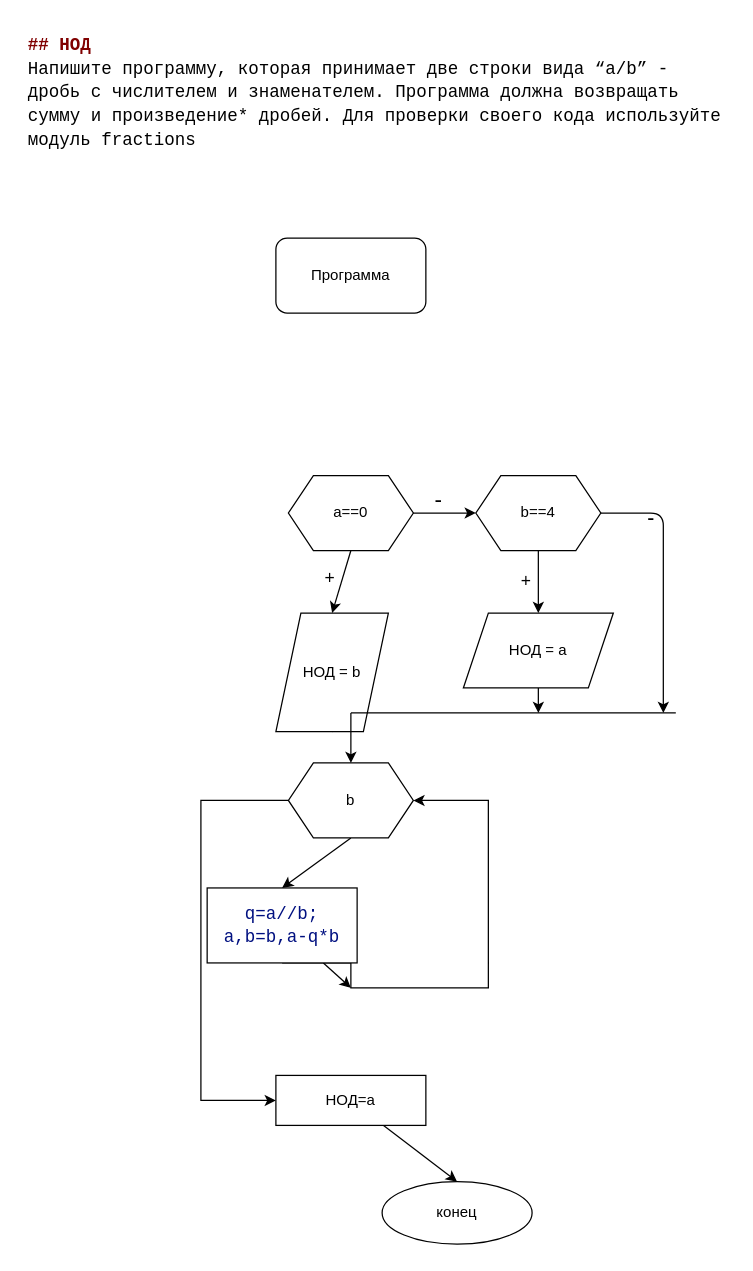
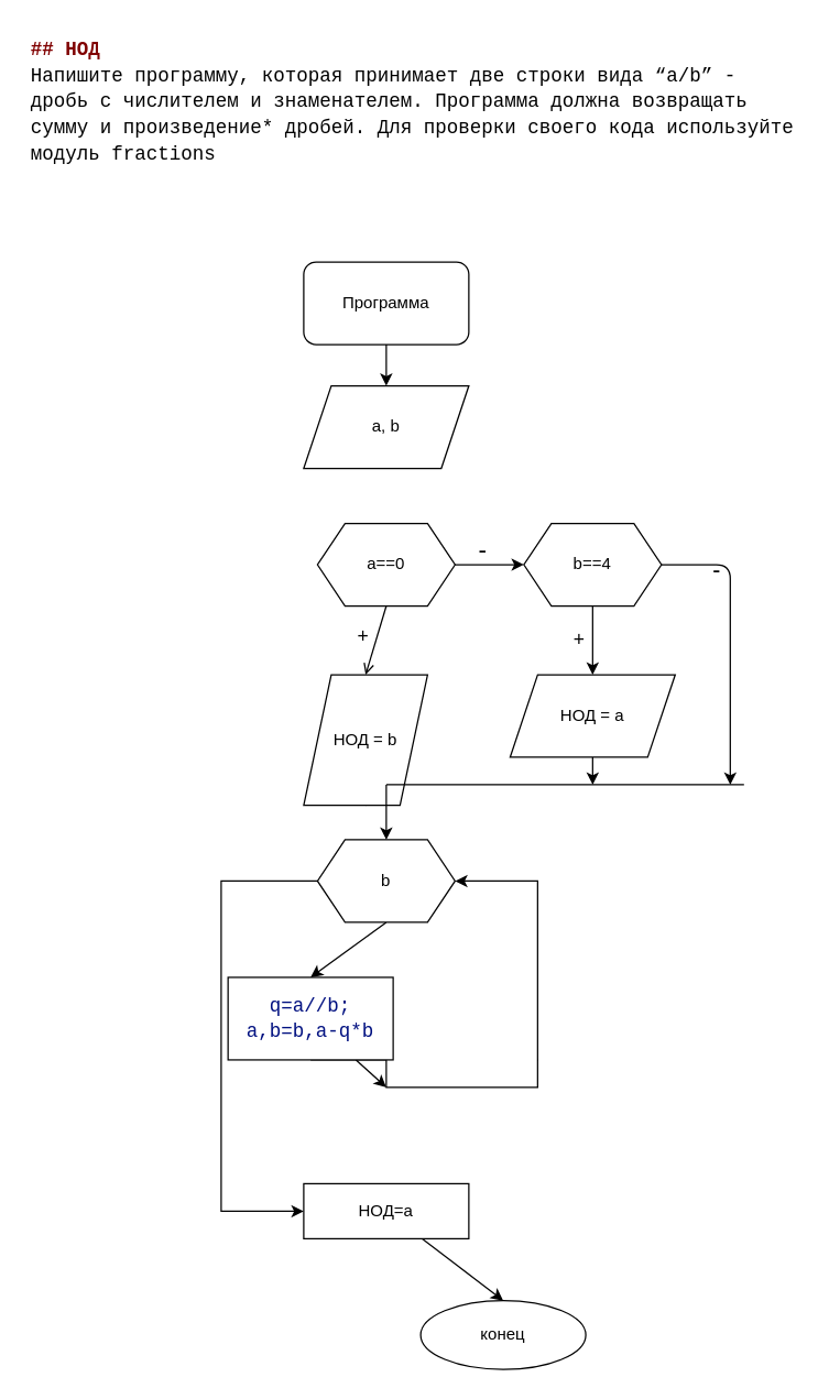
  <mxCell id="0" />
  <mxCell id="1" parent="0" />
  <mxCell id="2" value="&lt;div style=&quot;color: rgb(0, 0, 0); background-color: rgb(255, 255, 255); font-family: Consolas, &amp;quot;Courier New&amp;quot;, monospace; font-weight: normal; font-size: 14px; line-height: 19px;&quot;&gt;&lt;div&gt;&lt;span style=&quot;color: #800000;font-weight: bold;&quot;&gt;## НОД&lt;/span&gt;&lt;/div&gt;&lt;div&gt;&lt;span style=&quot;color: #000000;&quot;&gt;Напишите программу, которая принимает две строки вида “a/b” - дробь с числителем и знаменателем. Программа должна возвращать сумму и произведение* дробей. Для проверки своего кода используйте модуль fractions&lt;/span&gt;&lt;/div&gt;&lt;/div&gt;" style="text;whiteSpace=wrap;html=1;fillColor=none;fillStyle=auto;strokeColor=none;" parent="1" vertex="1"><mxGeometry x="20" y="20" width="560" height="140" as="geometry" /></mxCell>
+ <mxCell id="3" style="edgeStyle=none;html=1;exitX=0.5;exitY=1;exitDx=0;exitDy=0;entryX=0.5;entryY=0;entryDx=0;entryDy=0;" parent="1" source="4" target="5" edge="1"><mxGeometry relative="1" as="geometry" /></mxCell>
  <mxCell id="4" value="Программа" style="rounded=1;whiteSpace=wrap;html=1;fillStyle=auto;fillColor=none;" parent="1" vertex="1"><mxGeometry x="220" y="190" width="120" height="60" as="geometry" /></mxCell>
+ <mxCell id="5" value="a, b" style="shape=parallelogram;perimeter=parallelogramPerimeter;whiteSpace=wrap;html=1;fixedSize=1;fillStyle=auto;fillColor=none;" parent="1" vertex="1"><mxGeometry x="220" y="280" width="120" height="60" as="geometry" /></mxCell>
  <mxCell id="6" style="edgeStyle=none;shape=connector;rounded=1;html=1;entryX=0.5;entryY=0;entryDx=0;entryDy=0;labelBackgroundColor=none;labelBorderColor=none;strokeColor=default;fontFamily=Helvetica;fontSize=12;fontColor=default;endArrow=classic;exitX=0.5;exitY=1;exitDx=0;exitDy=0;" parent="1" source="25" target="18" edge="1"><mxGeometry relative="1" as="geometry"><mxPoint x="280" y="750" as="sourcePoint" /></mxGeometry></mxCell>
- <mxCell id="7" value="+" style="edgeStyle=none;html=1;entryX=0.5;entryY=0;entryDx=0;entryDy=0;fontSize=14;labelBackgroundColor=none;exitX=0.5;exitY=1;exitDx=0;exitDy=0;" parent="1" source="22" target="12" edge="1"><mxGeometry y="-10" relative="1" as="geometry"><mxPoint as="offset" /><mxPoint x="280" y="450" as="sourcePoint" /></mxGeometry></mxCell>
+ <mxCell id="7" value="+" style="edgeStyle=none;html=1;entryX=0.5;entryY=0;entryDx=0;entryDy=0;fontSize=14;labelBackgroundColor=none;exitX=0.5;exitY=1;exitDx=0;exitDy=0;endArrow=open;" parent="1" source="22" target="12" edge="1"><mxGeometry y="-10" relative="1" as="geometry"><mxPoint as="offset" /><mxPoint x="280" y="450" as="sourcePoint" /></mxGeometry></mxCell>
  <mxCell id="8" value="-" style="edgeStyle=none;html=1;fontSize=18;labelBorderColor=none;labelBackgroundColor=none;" parent="1" edge="1"><mxGeometry y="10" relative="1" as="geometry"><mxPoint as="offset" /><mxPoint x="320" y="410" as="sourcePoint" /><mxPoint x="380" y="410" as="targetPoint" /></mxGeometry></mxCell>
  <mxCell id="9" value="+" style="edgeStyle=none;shape=connector;rounded=1;html=1;entryX=0.5;entryY=0;entryDx=0;entryDy=0;labelBackgroundColor=none;labelBorderColor=none;strokeColor=default;fontFamily=Helvetica;fontSize=14;fontColor=default;endArrow=classic;exitX=0.5;exitY=1;exitDx=0;exitDy=0;" parent="1" source="23" target="15" edge="1"><mxGeometry y="-10" relative="1" as="geometry"><mxPoint as="offset" /><mxPoint x="420" y="450" as="sourcePoint" /></mxGeometry></mxCell>
  <mxCell id="10" value="-" style="edgeStyle=none;shape=connector;rounded=1;html=1;labelBackgroundColor=none;labelBorderColor=none;strokeColor=default;fontFamily=Helvetica;fontSize=17;fontColor=default;endArrow=classic;exitX=1;exitY=0.5;exitDx=0;exitDy=0;" parent="1" edge="1"><mxGeometry x="-0.348" y="-10" relative="1" as="geometry"><Array as="points"><mxPoint x="530" y="410" /><mxPoint x="530" y="570" /></Array><mxPoint as="offset" /><mxPoint x="460" y="410" as="sourcePoint" /><mxPoint x="530" y="570" as="targetPoint" /></mxGeometry></mxCell>
  <mxCell id="11" style="edgeStyle=none;rounded=0;orthogonalLoop=1;jettySize=auto;html=1;exitX=0.5;exitY=1;exitDx=0;exitDy=0;" edge="1" parent="1" source="12"><mxGeometry relative="1" as="geometry"><mxPoint x="280" y="570" as="targetPoint" /></mxGeometry></mxCell>
  <mxCell id="12" value="НОД = b" style="shape=parallelogram;perimeter=parallelogramPerimeter;whiteSpace=wrap;html=1;fixedSize=1;" parent="1" vertex="1"><mxGeometry x="220" y="490" width="90" height="95" as="geometry" /></mxCell>
  <mxCell id="13" style="edgeStyle=none;rounded=0;orthogonalLoop=1;jettySize=auto;html=1;" edge="1" parent="1" source="15"><mxGeometry relative="1" as="geometry"><mxPoint x="430" y="540" as="targetPoint" /></mxGeometry></mxCell>
  <mxCell id="14" style="edgeStyle=none;rounded=0;orthogonalLoop=1;jettySize=auto;html=1;" edge="1" parent="1" source="15"><mxGeometry relative="1" as="geometry"><mxPoint x="430" y="570" as="targetPoint" /></mxGeometry></mxCell>
  <mxCell id="15" value="НОД = a" style="shape=parallelogram;perimeter=parallelogramPerimeter;whiteSpace=wrap;html=1;fixedSize=1;" parent="1" vertex="1"><mxGeometry x="370" y="490" width="120" height="60" as="geometry" /></mxCell>
  <mxCell id="16" style="edgeStyle=none;shape=connector;rounded=1;html=1;labelBackgroundColor=none;labelBorderColor=none;strokeColor=default;fontFamily=Helvetica;fontSize=12;fontColor=default;endArrow=classic;" parent="1" source="18" edge="1"><mxGeometry relative="1" as="geometry"><mxPoint x="280" y="790" as="targetPoint" /></mxGeometry></mxCell>
  <mxCell id="17" style="edgeStyle=orthogonalEdgeStyle;rounded=0;orthogonalLoop=1;jettySize=auto;html=1;exitX=0.5;exitY=1;exitDx=0;exitDy=0;entryX=1;entryY=0.5;entryDx=0;entryDy=0;" edge="1" parent="1" source="18" target="25"><mxGeometry relative="1" as="geometry"><Array as="points"><mxPoint x="280" y="790" /><mxPoint x="390" y="790" /><mxPoint x="390" y="640" /></Array></mxGeometry></mxCell>
  <mxCell id="18" value="&lt;div style=&quot;background-color: rgb(255, 255, 255); font-family: Consolas, &amp;quot;Courier New&amp;quot;, monospace; font-size: 14px; line-height: 19px;&quot;&gt;&lt;span style=&quot;color: #001080;&quot;&gt;q=a//b;&lt;/span&gt;&lt;/div&gt;&lt;div style=&quot;background-color: rgb(255, 255, 255); font-family: Consolas, &amp;quot;Courier New&amp;quot;, monospace; font-size: 14px; line-height: 19px;&quot;&gt;&lt;span style=&quot;color: #001080;&quot;&gt;a,b=b,a-q*b&lt;/span&gt;&lt;/div&gt;" style="rounded=0;whiteSpace=wrap;html=1;fontFamily=Helvetica;fontSize=12;fontColor=default;" parent="1" vertex="1"><mxGeometry x="165" y="710" width="120" height="60" as="geometry" /></mxCell>
  <mxCell id="19" style="edgeStyle=none;shape=connector;rounded=1;html=1;entryX=0.5;entryY=0;entryDx=0;entryDy=0;labelBackgroundColor=none;labelBorderColor=none;strokeColor=default;fontFamily=Helvetica;fontSize=12;fontColor=default;endArrow=classic;" parent="1" source="20" target="21" edge="1"><mxGeometry relative="1" as="geometry" /></mxCell>
  <mxCell id="20" value="НОД=a" style="rounded=0;whiteSpace=wrap;html=1;" parent="1" vertex="1"><mxGeometry x="220" y="860" width="120" height="40" as="geometry" /></mxCell>
  <mxCell id="21" value="конец" style="ellipse;whiteSpace=wrap;html=1;fontFamily=Helvetica;fontSize=12;fontColor=default;" parent="1" vertex="1"><mxGeometry x="305" y="945" width="120" height="50" as="geometry" /></mxCell>
  <mxCell id="22" value="a==0" style="shape=hexagon;perimeter=hexagonPerimeter2;whiteSpace=wrap;html=1;fixedSize=1;" vertex="1" parent="1"><mxGeometry x="230" y="380" width="100" height="60" as="geometry" /></mxCell>
  <mxCell id="23" value="b==4" style="shape=hexagon;perimeter=hexagonPerimeter2;whiteSpace=wrap;html=1;fixedSize=1;" vertex="1" parent="1"><mxGeometry x="380" y="380" width="100" height="60" as="geometry" /></mxCell>
  <mxCell id="24" style="edgeStyle=orthogonalEdgeStyle;rounded=0;orthogonalLoop=1;jettySize=auto;html=1;entryX=0;entryY=0.5;entryDx=0;entryDy=0;" edge="1" parent="1" source="25" target="20"><mxGeometry relative="1" as="geometry"><mxPoint x="180" y="850" as="targetPoint" /><Array as="points"><mxPoint x="160" y="640" /><mxPoint x="160" y="880" /></Array></mxGeometry></mxCell>
  <mxCell id="25" value="b" style="shape=hexagon;perimeter=hexagonPerimeter2;whiteSpace=wrap;html=1;fixedSize=1;" vertex="1" parent="1"><mxGeometry x="230" y="610" width="100" height="60" as="geometry" /></mxCell>
  <mxCell id="26" value="" style="endArrow=none;html=1;rounded=0;" edge="1" parent="1"><mxGeometry width="50" height="50" relative="1" as="geometry"><mxPoint x="280" y="570" as="sourcePoint" /><mxPoint x="540" y="570" as="targetPoint" /></mxGeometry></mxCell>
  <mxCell id="27" value="" style="endArrow=classic;html=1;rounded=0;" edge="1" parent="1"><mxGeometry width="50" height="50" relative="1" as="geometry"><mxPoint x="280" y="570" as="sourcePoint" /><mxPoint x="280" y="610" as="targetPoint" /></mxGeometry></mxCell>
